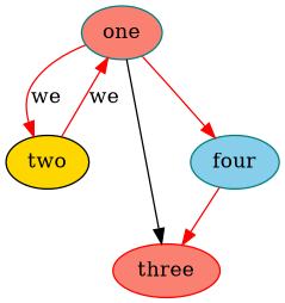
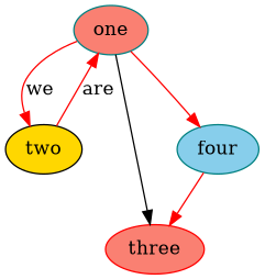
  digraph {
    node [color=teal fillcolor=salmon style=filled]
    edge [color=red]
    one [height=0.5 width=0.75]
    two [color=black fillcolor=gold height=0.5 width=0.75]
    three [color=red height=0.5 width=0.79437]
    four [fillcolor=skyblue height=0.5 width=0.75]
    one -> two [label=we]
    one -> three [color=""]
    one -> four
-   two -> one [label=we]
+   two -> one [label=are]
    four -> three
  }
